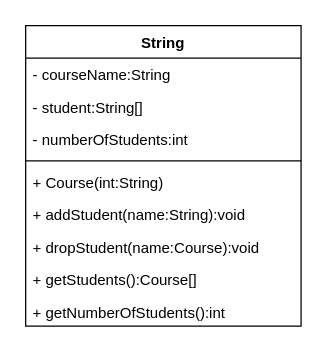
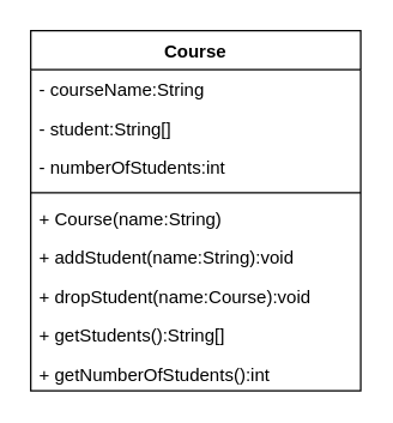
  <mxCell id="0" />
  <mxCell id="1" parent="0" />
- <mxCell id="2" value="String" style="swimlane;fontStyle=1;align=center;verticalAlign=top;childLayout=stackLayout;horizontal=1;startSize=26;horizontalStack=0;resizeParent=1;resizeParentMax=0;resizeLast=0;collapsible=1;marginBottom=0;" vertex="1" parent="1"><mxGeometry x="20" y="20" width="220" height="240" as="geometry" /></mxCell>
+ <mxCell id="2" value="Course" style="swimlane;fontStyle=1;align=center;verticalAlign=top;childLayout=stackLayout;horizontal=1;startSize=26;horizontalStack=0;resizeParent=1;resizeParentMax=0;resizeLast=0;collapsible=1;marginBottom=0;" vertex="1" parent="1"><mxGeometry x="20" y="20" width="220" height="240" as="geometry" /></mxCell>
  <mxCell id="3" value="- courseName:String" style="text;strokeColor=none;fillColor=none;align=left;verticalAlign=top;spacingLeft=4;spacingRight=4;overflow=hidden;rotatable=0;points=[[0,0.5],[1,0.5]];portConstraint=eastwest;" vertex="1" parent="2"><mxGeometry y="26" width="220" height="26" as="geometry" /></mxCell>
  <mxCell id="4" value="- student:String[]" style="text;strokeColor=none;fillColor=none;align=left;verticalAlign=top;spacingLeft=4;spacingRight=4;overflow=hidden;rotatable=0;points=[[0,0.5],[1,0.5]];portConstraint=eastwest;" vertex="1" parent="2"><mxGeometry y="52" width="220" height="26" as="geometry" /></mxCell>
  <mxCell id="5" value="- numberOfStudents:int" style="text;strokeColor=none;fillColor=none;align=left;verticalAlign=top;spacingLeft=4;spacingRight=4;overflow=hidden;rotatable=0;points=[[0,0.5],[1,0.5]];portConstraint=eastwest;" vertex="1" parent="2"><mxGeometry y="78" width="220" height="26" as="geometry" /></mxCell>
  <mxCell id="6" value="" style="line;strokeWidth=1;fillColor=none;align=left;verticalAlign=middle;spacingTop=-1;spacingLeft=3;spacingRight=3;rotatable=0;labelPosition=right;points=[];portConstraint=eastwest;" vertex="1" parent="2"><mxGeometry y="104" width="220" height="8" as="geometry" /></mxCell>
- <mxCell id="7" value="+ Course(int:String)" style="text;strokeColor=none;fillColor=none;align=left;verticalAlign=top;spacingLeft=4;spacingRight=4;overflow=hidden;rotatable=0;points=[[0,0.5],[1,0.5]];portConstraint=eastwest;" vertex="1" parent="2"><mxGeometry y="112" width="220" height="26" as="geometry" /></mxCell>
+ <mxCell id="7" value="+ Course(name:String)" style="text;strokeColor=none;fillColor=none;align=left;verticalAlign=top;spacingLeft=4;spacingRight=4;overflow=hidden;rotatable=0;points=[[0,0.5],[1,0.5]];portConstraint=eastwest;" vertex="1" parent="2"><mxGeometry y="112" width="220" height="26" as="geometry" /></mxCell>
  <mxCell id="8" value="+ addStudent(name:String):void&#10;" style="text;strokeColor=none;fillColor=none;align=left;verticalAlign=top;spacingLeft=4;spacingRight=4;overflow=hidden;rotatable=0;points=[[0,0.5],[1,0.5]];portConstraint=eastwest;" vertex="1" parent="2"><mxGeometry y="138" width="220" height="26" as="geometry" /></mxCell>
  <mxCell id="9" value="+ dropStudent(name:Course):void" style="text;strokeColor=none;fillColor=none;align=left;verticalAlign=top;spacingLeft=4;spacingRight=4;overflow=hidden;rotatable=0;points=[[0,0.5],[1,0.5]];portConstraint=eastwest;" vertex="1" parent="2"><mxGeometry y="164" width="220" height="26" as="geometry" /></mxCell>
- <mxCell id="10" value="+ getStudents():Course[]" style="text;strokeColor=none;fillColor=none;align=left;verticalAlign=top;spacingLeft=4;spacingRight=4;overflow=hidden;rotatable=0;points=[[0,0.5],[1,0.5]];portConstraint=eastwest;" vertex="1" parent="2"><mxGeometry y="190" width="220" height="26" as="geometry" /></mxCell>
+ <mxCell id="10" value="+ getStudents():String[]" style="text;strokeColor=none;fillColor=none;align=left;verticalAlign=top;spacingLeft=4;spacingRight=4;overflow=hidden;rotatable=0;points=[[0,0.5],[1,0.5]];portConstraint=eastwest;" vertex="1" parent="2"><mxGeometry y="190" width="220" height="26" as="geometry" /></mxCell>
  <mxCell id="11" value="+ getNumberOfStudents():int" style="text;strokeColor=none;fillColor=none;align=left;verticalAlign=top;spacingLeft=4;spacingRight=4;overflow=hidden;rotatable=0;points=[[0,0.5],[1,0.5]];portConstraint=eastwest;" vertex="1" parent="2"><mxGeometry y="216" width="220" height="24" as="geometry" /></mxCell>
